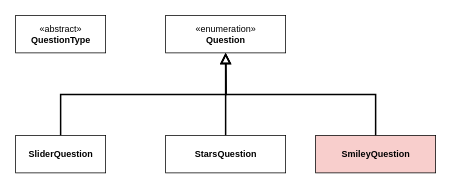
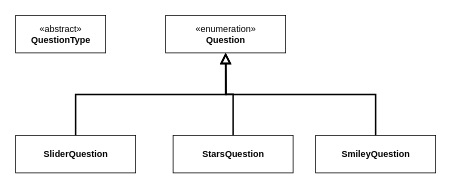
  <mxCell id="0" />
  <mxCell id="1" parent="0" />
  <mxCell id="2" value="«enumeration»&lt;br&gt;&lt;b&gt;Question&lt;/b&gt;" style="html=1;" vertex="1" parent="1"><mxGeometry x="220" y="20" width="160" height="50" as="geometry" /></mxCell>
  <mxCell id="3" value="«abstract»&lt;br&gt;&lt;b&gt;QuestionType&lt;/b&gt;" style="html=1;" vertex="1" parent="1"><mxGeometry x="20" y="20" width="120" height="50" as="geometry" /></mxCell>
  <mxCell id="4" style="edgeStyle=orthogonalEdgeStyle;rounded=0;orthogonalLoop=1;jettySize=auto;html=1;exitX=0.5;exitY=0;exitDx=0;exitDy=0;endArrow=block;endFill=0;endSize=10;strokeWidth=2;" edge="1" parent="1" source="5"><mxGeometry relative="1" as="geometry"><mxPoint x="300" y="70" as="targetPoint" /></mxGeometry></mxCell>
- <mxCell id="5" value="&lt;b&gt;SliderQuestion&lt;/b&gt;" style="html=1;" vertex="1" parent="1"><mxGeometry x="20" y="180" width="120" height="50" as="geometry" /></mxCell>
+ <mxCell id="5" value="&lt;b&gt;SliderQuestion&lt;/b&gt;" style="html=1;" vertex="1" parent="1"><mxGeometry x="20" y="180" width="160" height="50" as="geometry" /></mxCell>
  <mxCell id="6" style="edgeStyle=orthogonalEdgeStyle;rounded=0;orthogonalLoop=1;jettySize=auto;html=1;exitX=0.5;exitY=0;exitDx=0;exitDy=0;entryX=0.5;entryY=1;entryDx=0;entryDy=0;strokeWidth=2;endArrow=block;endFill=0;endSize=10;" edge="1" parent="1" source="7" target="2"><mxGeometry relative="1" as="geometry" /></mxCell>
- <mxCell id="7" value="&lt;b&gt;StarsQuestion&lt;/b&gt;" style="html=1;" vertex="1" parent="1"><mxGeometry x="220" y="180" width="160" height="50" as="geometry" /></mxCell>
+ <mxCell id="7" value="&lt;b&gt;StarsQuestion&lt;/b&gt;" style="html=1;" vertex="1" parent="1"><mxGeometry x="230" y="180" width="160" height="50" as="geometry" /></mxCell>
  <mxCell id="8" style="edgeStyle=orthogonalEdgeStyle;rounded=0;orthogonalLoop=1;jettySize=auto;html=1;exitX=0.5;exitY=0;exitDx=0;exitDy=0;endArrow=block;endFill=0;endSize=10;strokeWidth=2;" edge="1" parent="1" source="9"><mxGeometry relative="1" as="geometry"><mxPoint x="300" y="70" as="targetPoint" /></mxGeometry></mxCell>
- <mxCell id="9" value="&lt;b&gt;SmileyQuestion&lt;/b&gt;" style="html=1;fillColor=#f8cecc;" vertex="1" parent="1"><mxGeometry x="420" y="180" width="160" height="50" as="geometry" /></mxCell>
+ <mxCell id="9" value="&lt;b&gt;SmileyQuestion&lt;/b&gt;" style="html=1;" vertex="1" parent="1"><mxGeometry x="420" y="180" width="160" height="50" as="geometry" /></mxCell>
